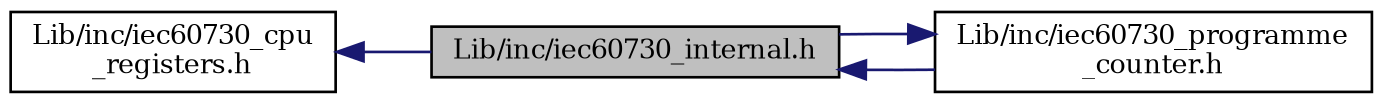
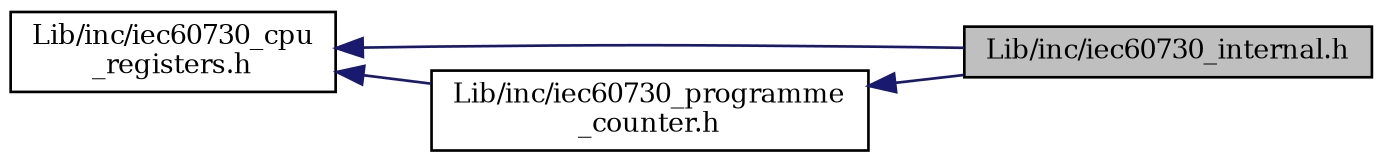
  digraph {
    fontname="DejaVu Serif"
    rankdir=LR
    node [color=black fillcolor=white fontname="DejaVu Serif" fontsize=10 shape=record style=filled]
    edge [color=midnightblue dir=back fontname="DejaVu Serif" fontsize=10 labelfontname=Helvetica labelfontsize=10 style=solid]
    n1 [fillcolor=grey75 fontcolor=black height=0.2 label="Lib/inc/iec60730_internal.h" width=0.4]
    n2 [height=0.2 label="Lib/inc/iec60730_programme\l_counter.h" width=0.4]
    n3 [height=0.2 label="Lib/inc/iec60730_cpu\l_registers.h" width=0.4]
-   n1 -> n2
+   n3 -> n2
    n2 -> n1
    n3 -> n1
  }
